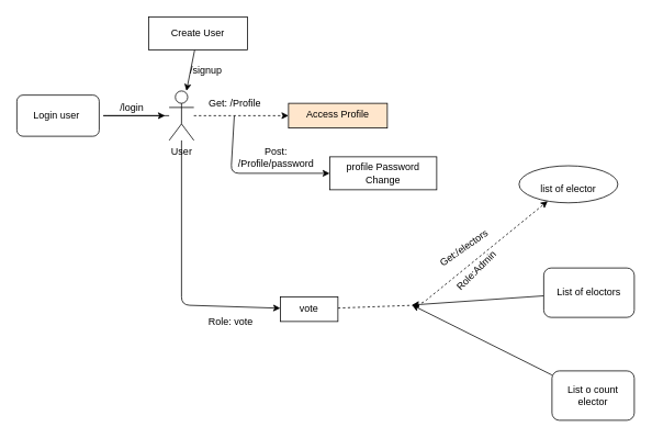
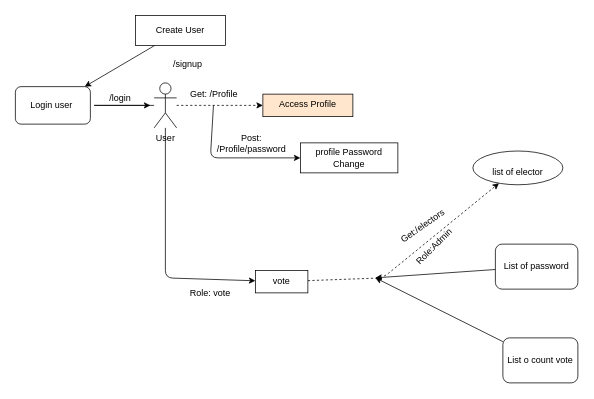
  <mxCell id="0" />
  <mxCell id="1" parent="0" />
  <mxCell id="2" value="" style="edgeStyle=none;html=1;dashed=1;" edge="1" parent="1" source="5" target="9"><mxGeometry relative="1" as="geometry" /></mxCell>
  <mxCell id="3" value="" style="edgeStyle=none;html=1;" edge="1" parent="1" source="5"><mxGeometry relative="1" as="geometry"><mxPoint x="200" y="140" as="targetPoint" /><Array as="points"><mxPoint x="120" y="140" /></Array></mxGeometry></mxCell>
  <mxCell id="4" value="" style="edgeStyle=none;html=1;" edge="1" parent="1" source="5" target="17"><mxGeometry relative="1" as="geometry"><Array as="points"><mxPoint x="220" y="370" /></Array></mxGeometry></mxCell>
  <mxCell id="5" value="User" style="shape=umlActor;verticalLabelPosition=bottom;verticalAlign=top;html=1;outlineConnect=0;" vertex="1" parent="1"><mxGeometry x="205" y="110" width="30" height="60" as="geometry" /></mxCell>
- <mxCell id="6" value="" style="edgeStyle=none;html=1;" edge="1" parent="1" source="7" target="5"><mxGeometry relative="1" as="geometry" /></mxCell>
+ <mxCell id="6" value="" style="edgeStyle=none;html=1;" edge="1" parent="1" source="7" target="14"><mxGeometry relative="1" as="geometry" /></mxCell>
  <mxCell id="7" value="Create User" style="rounded=0;whiteSpace=wrap;html=1;" vertex="1" parent="1"><mxGeometry x="180" y="20" width="120" height="40" as="geometry" /></mxCell>
  <mxCell id="8" value="/signup" style="text;strokeColor=none;align=center;fillColor=none;html=1;verticalAlign=middle;whiteSpace=wrap;rounded=0;" vertex="1" parent="1"><mxGeometry x="220" y="70" width="60" height="30" as="geometry" /></mxCell>
  <mxCell id="9" value="Access Profile" style="whiteSpace=wrap;html=1;verticalAlign=top;fillColor=#ffe6cc;" vertex="1" parent="1"><mxGeometry x="350" y="125" width="120" height="30" as="geometry" /></mxCell>
  <mxCell id="10" value="" style="edgeStyle=none;html=1;" edge="1" parent="1" source="11" target="12"><mxGeometry relative="1" as="geometry"><Array as="points"><mxPoint x="280" y="210" /></Array></mxGeometry></mxCell>
  <mxCell id="11" value="Get: /Profile" style="text;strokeColor=none;align=center;fillColor=none;html=1;verticalAlign=middle;whiteSpace=wrap;rounded=0;" vertex="1" parent="1"><mxGeometry x="250" y="110" width="70" height="30" as="geometry" /></mxCell>
  <mxCell id="12" value="profile Password Change" style="whiteSpace=wrap;html=1;" vertex="1" parent="1"><mxGeometry x="400" y="190" width="130" height="40" as="geometry" /></mxCell>
  <mxCell id="13" value="Post: /Profile/password" style="text;strokeColor=none;align=center;fillColor=none;html=1;verticalAlign=middle;whiteSpace=wrap;rounded=0;rotation=0;" vertex="1" parent="1"><mxGeometry x="320" y="180.86" width="30" height="20" as="geometry" /></mxCell>
  <mxCell id="14" value="Login user&amp;nbsp;" style="rounded=1;whiteSpace=wrap;html=1;" vertex="1" parent="1"><mxGeometry x="20" y="115" width="100" height="50" as="geometry" /></mxCell>
  <mxCell id="15" value="/login" style="text;strokeColor=none;align=center;fillColor=none;html=1;verticalAlign=middle;whiteSpace=wrap;rounded=0;" vertex="1" parent="1"><mxGeometry x="130" y="115" width="60" height="30" as="geometry" /></mxCell>
  <mxCell id="16" value="" style="edgeStyle=none;html=1;dashed=1;" edge="1" parent="1" source="17" target="19"><mxGeometry relative="1" as="geometry"><Array as="points"><mxPoint x="510" y="370" /></Array></mxGeometry></mxCell>
  <mxCell id="17" value="vote" style="whiteSpace=wrap;html=1;verticalAlign=top;" vertex="1" parent="1"><mxGeometry x="340" y="360" width="70" height="30" as="geometry" /></mxCell>
  <mxCell id="18" value="Role: vote" style="text;strokeColor=none;align=center;fillColor=none;html=1;verticalAlign=middle;whiteSpace=wrap;rounded=0;" vertex="1" parent="1"><mxGeometry x="250" y="375" width="60" height="30" as="geometry" /></mxCell>
  <mxCell id="19" value="&lt;div&gt;&lt;br&gt;&lt;/div&gt;&lt;div&gt;list of elector&lt;/div&gt;" style="ellipse;whiteSpace=wrap;html=1;verticalAlign=top;" vertex="1" parent="1"><mxGeometry x="630" y="200.86" width="120" height="45" as="geometry" /></mxCell>
  <mxCell id="20" style="edgeStyle=none;html=1;" edge="1" parent="1" source="21"><mxGeometry relative="1" as="geometry"><mxPoint x="500" y="370" as="targetPoint" /></mxGeometry></mxCell>
- <mxCell id="21" value="List of eloctors" style="rounded=1;whiteSpace=wrap;html=1;" vertex="1" parent="1"><mxGeometry x="660" y="325" width="110" height="60" as="geometry" /></mxCell>
+ <mxCell id="21" value="List of password" style="rounded=1;whiteSpace=wrap;html=1;" vertex="1" parent="1"><mxGeometry x="660" y="325" width="110" height="60" as="geometry" /></mxCell>
  <mxCell id="22" style="edgeStyle=none;html=1;" edge="1" parent="1" source="23"><mxGeometry relative="1" as="geometry"><mxPoint x="500" y="370" as="targetPoint" /></mxGeometry></mxCell>
- <mxCell id="23" value="List o count elector" style="rounded=1;whiteSpace=wrap;html=1;" vertex="1" parent="1"><mxGeometry x="670" y="450" width="100" height="60" as="geometry" /></mxCell>
+ <mxCell id="23" value="List o count vote" style="rounded=1;whiteSpace=wrap;html=1;" vertex="1" parent="1"><mxGeometry x="670" y="450" width="100" height="60" as="geometry" /></mxCell>
  <mxCell id="24" value="Get:/electors&amp;nbsp;" style="text;strokeColor=none;align=center;fillColor=none;html=1;verticalAlign=middle;whiteSpace=wrap;rounded=0;rotation=-35;" vertex="1" parent="1"><mxGeometry x="510" y="275.49" width="109.84" height="49.51" as="geometry" /></mxCell>
  <mxCell id="25" value="Role:Admin" style="text;strokeColor=none;align=center;fillColor=none;html=1;verticalAlign=middle;whiteSpace=wrap;rounded=0;rotation=-45;" vertex="1" parent="1"><mxGeometry x="559.21" y="318.48" width="40.16" height="20" as="geometry" /></mxCell>
